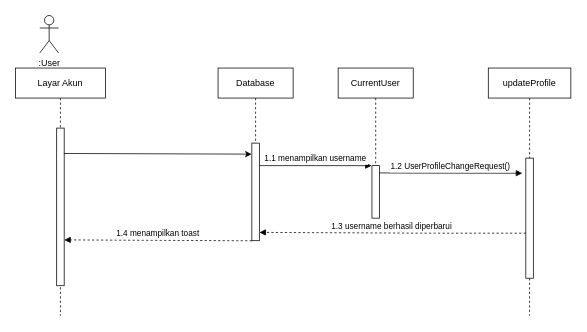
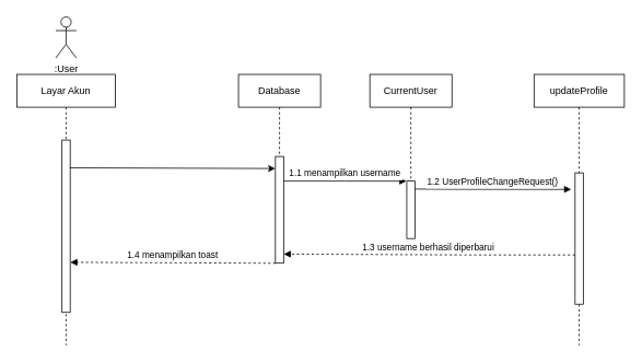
  <mxCell id="0" />
  <mxCell id="1" parent="0" />
  <mxCell id="2" value="Layar Akun" style="shape=umlLifeline;perimeter=lifelinePerimeter;container=1;collapsible=0;recursiveResize=0;rounded=0;shadow=0;strokeWidth=1;" parent="1" vertex="1"><mxGeometry x="20" y="90" width="120" height="330" as="geometry" /></mxCell>
  <mxCell id="3" value="" style="points=[];perimeter=orthogonalPerimeter;rounded=0;shadow=0;strokeWidth=1;" parent="2" vertex="1"><mxGeometry x="55" y="80" width="10" height="210" as="geometry" /></mxCell>
  <mxCell id="4" value="Database" style="shape=umlLifeline;perimeter=lifelinePerimeter;container=1;collapsible=0;recursiveResize=0;rounded=0;shadow=0;strokeWidth=1;" parent="1" vertex="1"><mxGeometry x="290" y="90" width="100" height="230" as="geometry" /></mxCell>
  <mxCell id="5" value="" style="points=[];perimeter=orthogonalPerimeter;rounded=0;shadow=0;strokeWidth=1;" parent="4" vertex="1"><mxGeometry x="45" y="100" width="10" height="130" as="geometry" /></mxCell>
  <mxCell id="6" value="1.1 menampilkan username" style="verticalAlign=bottom;endArrow=block;entryX=-0.044;entryY=0.001;shadow=0;strokeWidth=1;entryDx=0;entryDy=0;entryPerimeter=0;" parent="4" target="10" edge="1"><mxGeometry relative="1" as="geometry"><mxPoint x="55" y="130" as="sourcePoint" /><mxPoint x="195" y="130.0" as="targetPoint" /><Array as="points"><mxPoint x="130" y="130" /></Array></mxGeometry></mxCell>
- <mxCell id="7" value=":User" style="shape=umlActor;verticalLabelPosition=bottom;verticalAlign=top;html=1;outlineConnect=0;" parent="1" vertex="1"><mxGeometry x="52.5" y="20" width="25" height="50" as="geometry" /></mxCell>
+ <mxCell id="7" value=":User" style="shape=umlActor;verticalLabelPosition=bottom;verticalAlign=top;html=1;outlineConnect=0;" parent="1" vertex="1"><mxGeometry x="67.5" y="20" width="25" height="50" as="geometry" /></mxCell>
  <mxCell id="8" value="" style="endArrow=classic;html=1;rounded=0;entryX=-0.031;entryY=0.113;entryDx=0;entryDy=0;entryPerimeter=0;exitX=0.954;exitY=0.161;exitDx=0;exitDy=0;exitPerimeter=0;" parent="1" source="3" target="5" edge="1"><mxGeometry width="50" height="50" relative="1" as="geometry"><mxPoint x="120" y="210" as="sourcePoint" /><mxPoint x="310" y="220" as="targetPoint" /></mxGeometry></mxCell>
  <mxCell id="9" value="CurrentUser" style="shape=umlLifeline;perimeter=lifelinePerimeter;container=1;collapsible=0;recursiveResize=0;rounded=0;shadow=0;strokeWidth=1;" parent="1" vertex="1"><mxGeometry x="450" y="90" width="100" height="200" as="geometry" /></mxCell>
  <mxCell id="10" value="" style="points=[];perimeter=orthogonalPerimeter;rounded=0;shadow=0;strokeWidth=1;" parent="9" vertex="1"><mxGeometry x="45" y="130" width="10" height="70" as="geometry" /></mxCell>
  <mxCell id="11" value="updateProfile" style="shape=umlLifeline;perimeter=lifelinePerimeter;container=1;collapsible=0;recursiveResize=0;rounded=0;shadow=0;strokeWidth=1;" parent="1" vertex="1"><mxGeometry x="650" y="90" width="110" height="330" as="geometry" /></mxCell>
  <mxCell id="12" value="" style="points=[];perimeter=orthogonalPerimeter;rounded=0;shadow=0;strokeWidth=1;" parent="11" vertex="1"><mxGeometry x="50" y="120" width="10" height="160" as="geometry" /></mxCell>
  <mxCell id="13" value="1.2 UserProfileChangeRequest()" style="verticalAlign=bottom;endArrow=block;shadow=0;strokeWidth=1;entryX=0.028;entryY=0.001;entryDx=0;entryDy=0;entryPerimeter=0;exitX=0.985;exitY=0.138;exitDx=0;exitDy=0;exitPerimeter=0;" parent="1" source="10" edge="1"><mxGeometry relative="1" as="geometry"><mxPoint x="490" y="230" as="sourcePoint" /><mxPoint x="695.28" y="230.15" as="targetPoint" /><Array as="points"><mxPoint x="540" y="230" /></Array></mxGeometry></mxCell>
  <mxCell id="14" value="1.3 username berhasil diperbarui " style="verticalAlign=bottom;endArrow=block;shadow=0;strokeWidth=1;dashed=1;entryX=1.015;entryY=0.915;entryDx=0;entryDy=0;entryPerimeter=0;" edge="1" parent="1" target="5"><mxGeometry relative="1" as="geometry"><mxPoint x="700" y="310" as="sourcePoint" /><mxPoint x="350" y="310" as="targetPoint" /><Array as="points"><mxPoint x="570" y="310" /></Array></mxGeometry></mxCell>
  <mxCell id="15" value="1.4 menampilkan toast" style="verticalAlign=bottom;endArrow=block;shadow=0;strokeWidth=1;dashed=1;entryX=1.015;entryY=0.915;entryDx=0;entryDy=0;entryPerimeter=0;exitX=0.009;exitY=1.001;exitDx=0;exitDy=0;exitPerimeter=0;" edge="1" parent="1" source="5"><mxGeometry relative="1" as="geometry"><mxPoint x="340" y="319" as="sourcePoint" /><mxPoint x="85.15" y="318.95" as="targetPoint" /><Array as="points"><mxPoint x="310" y="320" /></Array></mxGeometry></mxCell>
